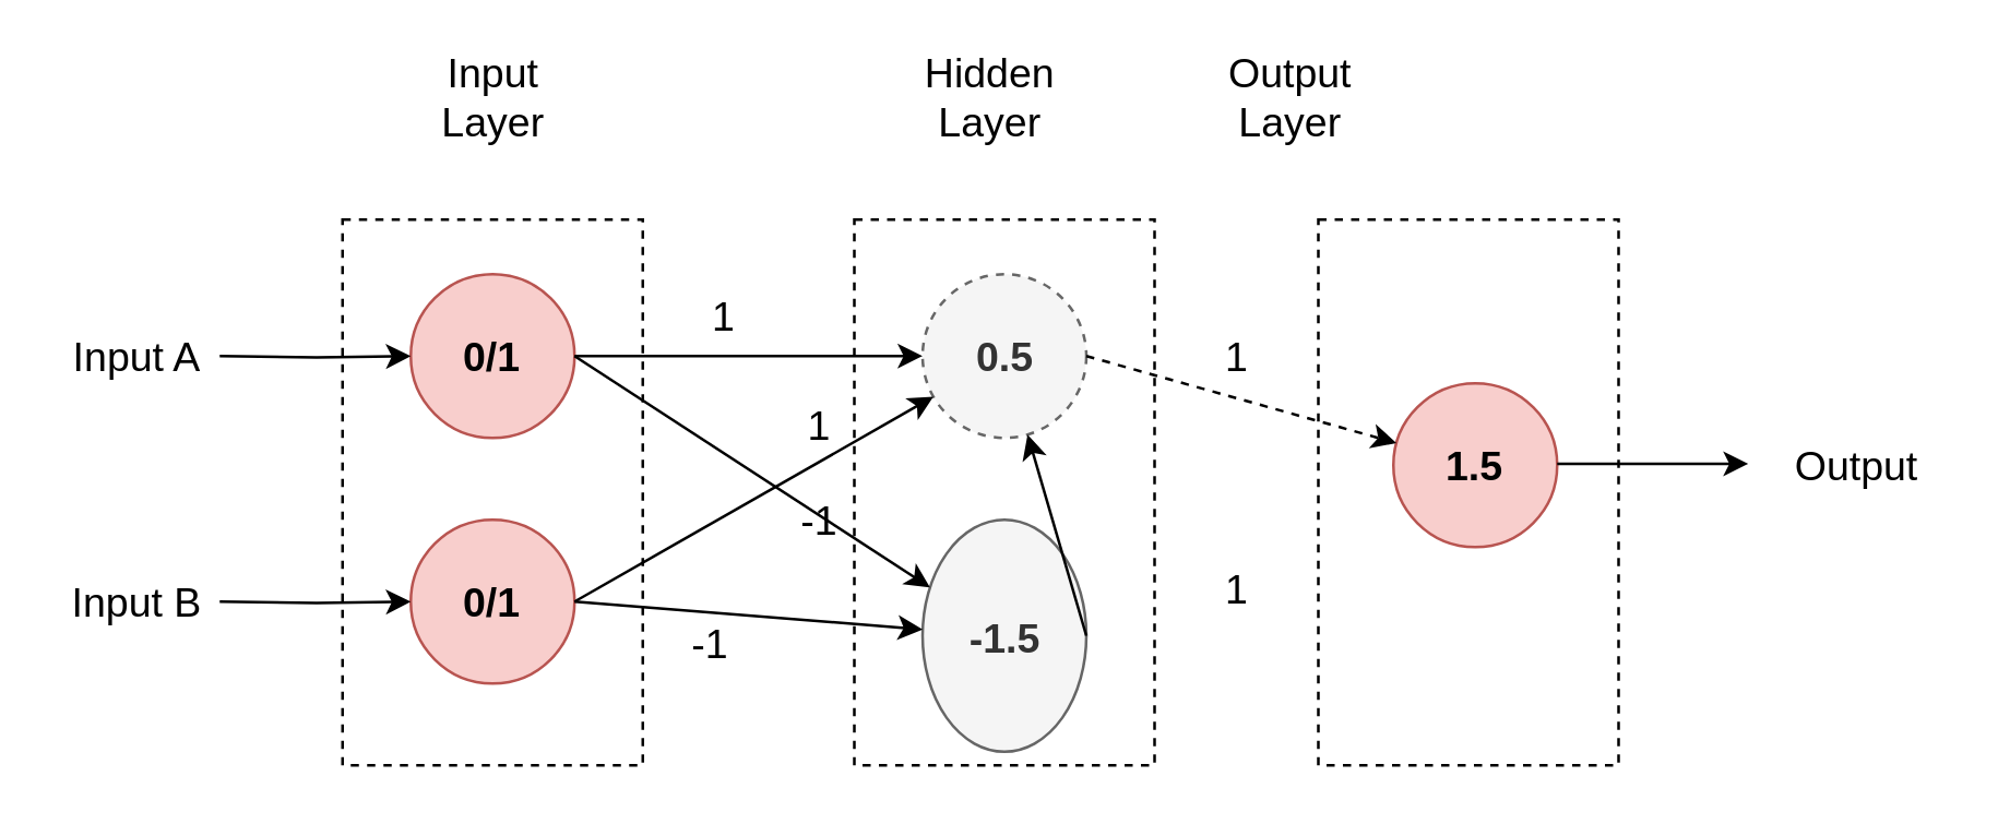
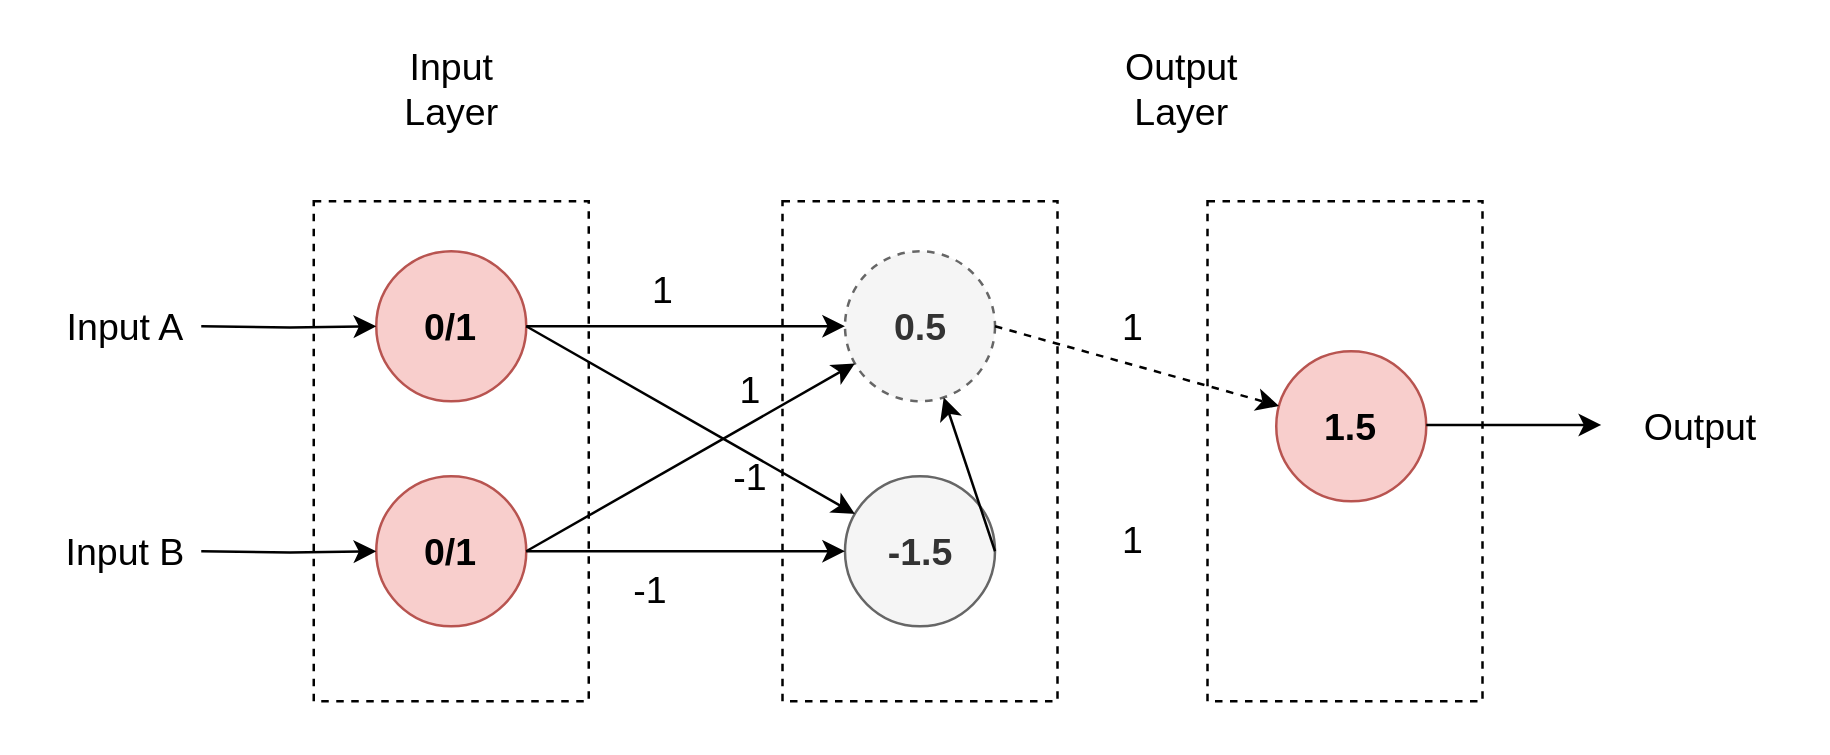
  <mxCell id="0" />
  <mxCell id="1" parent="0" />
  <mxCell id="2" value="" style="rounded=0;whiteSpace=wrap;html=1;fillColor=none;dashed=1;" parent="1" vertex="1"><mxGeometry x="125" y="80" width="110" height="200" as="geometry" /></mxCell>
  <mxCell id="3" value="" style="rounded=0;whiteSpace=wrap;html=1;fillColor=none;dashed=1;" parent="1" vertex="1"><mxGeometry x="482.5" y="80" width="110" height="200" as="geometry" /></mxCell>
  <mxCell id="4" value="" style="rounded=0;whiteSpace=wrap;html=1;fillColor=none;dashed=1;" parent="1" vertex="1"><mxGeometry x="312.5" y="80" width="110" height="200" as="geometry" /></mxCell>
  <mxCell id="5" value="0/1" style="ellipse;whiteSpace=wrap;html=1;aspect=fixed;fontSize=15;fillColor=#f8cecc;strokeColor=#b85450;fontStyle=1" parent="1" vertex="1"><mxGeometry x="150" y="100" width="60" height="60" as="geometry" /></mxCell>
  <mxCell id="6" value="0/1" style="ellipse;whiteSpace=wrap;html=1;aspect=fixed;fontSize=15;fillColor=#f8cecc;strokeColor=#b85450;fontStyle=1" parent="1" vertex="1"><mxGeometry x="150" y="190" width="60" height="60" as="geometry" /></mxCell>
  <mxCell id="7" value="" style="edgeStyle=orthogonalEdgeStyle;rounded=0;orthogonalLoop=1;jettySize=auto;html=1;fontStyle=1" parent="1" target="5" edge="1"><mxGeometry relative="1" as="geometry"><mxPoint x="80" y="130" as="sourcePoint" /></mxGeometry></mxCell>
  <mxCell id="8" value="" style="edgeStyle=orthogonalEdgeStyle;rounded=0;orthogonalLoop=1;jettySize=auto;html=1;fontStyle=1" parent="1" target="6" edge="1"><mxGeometry relative="1" as="geometry"><mxPoint x="80" y="220" as="sourcePoint" /></mxGeometry></mxCell>
  <mxCell id="9" value="0.5" style="ellipse;whiteSpace=wrap;html=1;aspect=fixed;fontSize=15;fillColor=#f5f5f5;strokeColor=#666666;fontStyle=1;fontColor=#333333;dashed=1;" parent="1" vertex="1"><mxGeometry x="337.5" y="100" width="60" height="60" as="geometry" /></mxCell>
- <mxCell id="10" value="-1.5" style="ellipse;whiteSpace=wrap;html=1;aspect=fixed;fontSize=15;fillColor=#f5f5f5;strokeColor=#666666;fontStyle=1;fontColor=#333333;" parent="1" vertex="1"><mxGeometry x="337.5" y="190" width="60" height="85" as="geometry" /></mxCell>
+ <mxCell id="10" value="-1.5" style="ellipse;whiteSpace=wrap;html=1;aspect=fixed;fontSize=15;fillColor=#f5f5f5;strokeColor=#666666;fontStyle=1;fontColor=#333333;" parent="1" vertex="1"><mxGeometry x="337.5" y="190" width="60" height="60" as="geometry" /></mxCell>
  <mxCell id="11" value="1.5" style="ellipse;whiteSpace=wrap;html=1;aspect=fixed;fontSize=15;fillColor=#f8cecc;strokeColor=#b85450;fontStyle=1" parent="1" vertex="1"><mxGeometry x="510" y="140" width="60" height="60" as="geometry" /></mxCell>
  <mxCell id="12" value="" style="endArrow=classic;html=1;rounded=0;exitX=1;exitY=0.5;exitDx=0;exitDy=0;" parent="1" source="5" target="9" edge="1"><mxGeometry width="50" height="50" relative="1" as="geometry"><mxPoint x="230" y="140" as="sourcePoint" /><mxPoint x="280" y="90" as="targetPoint" /></mxGeometry></mxCell>
  <mxCell id="13" value="" style="endArrow=classic;html=1;rounded=0;exitX=1;exitY=0.5;exitDx=0;exitDy=0;" parent="1" source="6" target="9" edge="1"><mxGeometry width="50" height="50" relative="1" as="geometry"><mxPoint x="280" y="230" as="sourcePoint" /><mxPoint x="330" y="180" as="targetPoint" /></mxGeometry></mxCell>
  <mxCell id="14" value="" style="endArrow=classic;html=1;rounded=0;exitX=1;exitY=0.5;exitDx=0;exitDy=0;" parent="1" source="5" target="10" edge="1"><mxGeometry width="50" height="50" relative="1" as="geometry"><mxPoint x="220" y="140" as="sourcePoint" /><mxPoint x="351" y="99" as="targetPoint" /></mxGeometry></mxCell>
  <mxCell id="15" value="" style="endArrow=classic;html=1;rounded=0;exitX=1;exitY=0.5;exitDx=0;exitDy=0;" parent="1" source="6" target="10" edge="1"><mxGeometry width="50" height="50" relative="1" as="geometry"><mxPoint x="220" y="230" as="sourcePoint" /><mxPoint x="357" y="110" as="targetPoint" /></mxGeometry></mxCell>
  <mxCell id="16" value="" style="endArrow=classic;html=1;rounded=0;exitX=1;exitY=0.5;exitDx=0;exitDy=0;dashed=1;" parent="1" source="9" target="11" edge="1"><mxGeometry width="50" height="50" relative="1" as="geometry"><mxPoint x="410" y="90" as="sourcePoint" /><mxPoint x="544" y="165" as="targetPoint" /></mxGeometry></mxCell>
  <mxCell id="17" value="" style="endArrow=classic;html=1;rounded=0;exitX=1;exitY=0.5;exitDx=0;exitDy=0;" parent="1" source="10" target="9" edge="1"><mxGeometry width="50" height="50" relative="1" as="geometry"><mxPoint x="410" y="180" as="sourcePoint" /><mxPoint x="540" y="180" as="targetPoint" /></mxGeometry></mxCell>
  <mxCell id="18" value="" style="endArrow=classic;html=1;rounded=0;exitX=1;exitY=0.5;exitDx=0;exitDy=0;" parent="1" edge="1"><mxGeometry width="50" height="50" relative="1" as="geometry"><mxPoint x="570" y="169.5" as="sourcePoint" /><mxPoint x="640" y="169.5" as="targetPoint" /></mxGeometry></mxCell>
  <mxCell id="19" value="Input Layer" style="text;html=1;align=center;verticalAlign=middle;whiteSpace=wrap;rounded=0;fontSize=15;" parent="1" vertex="1"><mxGeometry x="147.5" y="20" width="65" height="30" as="geometry" /></mxCell>
  <mxCell id="20" style="edgeStyle=orthogonalEdgeStyle;rounded=0;orthogonalLoop=1;jettySize=auto;html=1;exitX=0.5;exitY=1;exitDx=0;exitDy=0;" parent="1" source="19" target="19" edge="1"><mxGeometry relative="1" as="geometry" /></mxCell>
- <mxCell id="21" value="Hidden Layer" style="text;html=1;align=center;verticalAlign=middle;whiteSpace=wrap;rounded=0;fontSize=15;" parent="1" vertex="1"><mxGeometry x="330" y="20" width="65" height="30" as="geometry" /></mxCell>
  <mxCell id="22" value="Output Layer" style="text;html=1;align=center;verticalAlign=middle;whiteSpace=wrap;rounded=0;fontSize=15;" parent="1" vertex="1"><mxGeometry x="440" y="20" width="65" height="30" as="geometry" /></mxCell>
  <mxCell id="23" value="Input A" style="text;html=1;align=center;verticalAlign=middle;whiteSpace=wrap;rounded=0;fontSize=15;" parent="1" vertex="1"><mxGeometry x="20" y="115" width="60" height="30" as="geometry" /></mxCell>
  <mxCell id="24" value="Input B" style="text;html=1;align=center;verticalAlign=middle;whiteSpace=wrap;rounded=0;fontSize=15;" parent="1" vertex="1"><mxGeometry x="20" y="205" width="60" height="30" as="geometry" /></mxCell>
  <mxCell id="25" value="Output" style="text;html=1;align=center;verticalAlign=middle;whiteSpace=wrap;rounded=0;fontSize=15;" parent="1" vertex="1"><mxGeometry x="650" y="155" width="60" height="30" as="geometry" /></mxCell>
  <mxCell id="26" value="1" style="text;html=1;align=center;verticalAlign=middle;whiteSpace=wrap;rounded=0;fontSize=15;" vertex="1" parent="1"><mxGeometry x="235" y="100" width="60" height="30" as="geometry" /></mxCell>
  <mxCell id="27" value="-1" style="text;html=1;align=center;verticalAlign=middle;whiteSpace=wrap;rounded=0;fontSize=15;" vertex="1" parent="1"><mxGeometry x="230" y="220" width="60" height="30" as="geometry" /></mxCell>
  <mxCell id="28" value="1" style="text;html=1;align=center;verticalAlign=middle;whiteSpace=wrap;rounded=0;fontSize=15;" vertex="1" parent="1"><mxGeometry x="270" y="140" width="60" height="30" as="geometry" /></mxCell>
  <mxCell id="29" value="-1" style="text;html=1;align=center;verticalAlign=middle;whiteSpace=wrap;rounded=0;fontSize=15;" vertex="1" parent="1"><mxGeometry x="270" y="175" width="60" height="30" as="geometry" /></mxCell>
  <mxCell id="30" value="1" style="text;html=1;align=center;verticalAlign=middle;whiteSpace=wrap;rounded=0;fontSize=15;" vertex="1" parent="1"><mxGeometry x="422.5" y="115" width="60" height="30" as="geometry" /></mxCell>
  <mxCell id="31" value="1" style="text;html=1;align=center;verticalAlign=middle;whiteSpace=wrap;rounded=0;fontSize=15;" vertex="1" parent="1"><mxGeometry x="422.5" y="200" width="60" height="30" as="geometry" /></mxCell>
